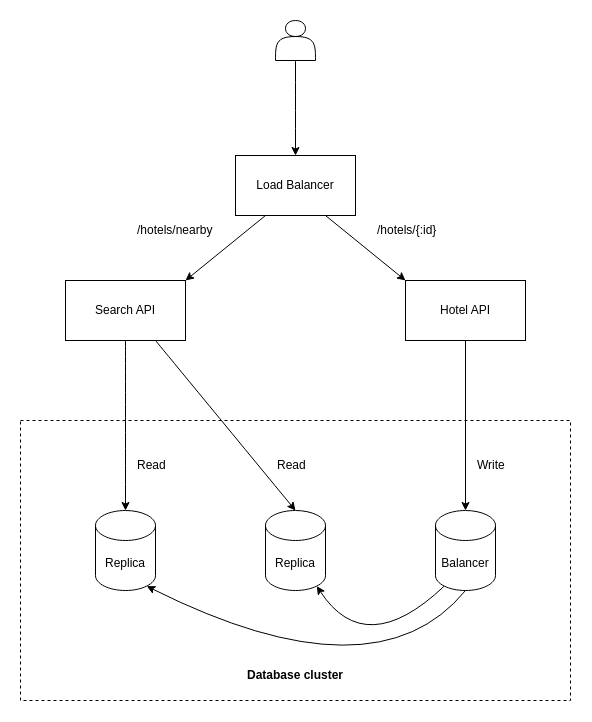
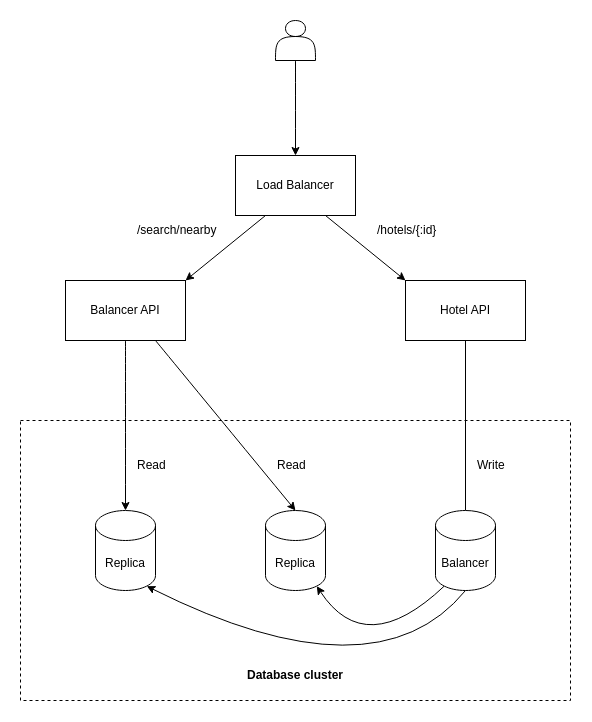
  <mxCell id="0" />
  <mxCell id="1" parent="0" />
  <mxCell id="2" style="rounded=0;orthogonalLoop=1;jettySize=auto;html=1;exitX=0.25;exitY=1;exitDx=0;exitDy=0;entryX=1;entryY=0;entryDx=0;entryDy=0;" edge="1" parent="1" source="4" target="12"><mxGeometry relative="1" as="geometry" /></mxCell>
  <mxCell id="3" style="edgeStyle=none;rounded=0;orthogonalLoop=1;jettySize=auto;html=1;exitX=0.75;exitY=1;exitDx=0;exitDy=0;entryX=0;entryY=0;entryDx=0;entryDy=0;" edge="1" parent="1" source="4" target="9"><mxGeometry relative="1" as="geometry" /></mxCell>
  <mxCell id="4" value="Load Balancer" style="rounded=0;whiteSpace=wrap;html=1;" vertex="1" parent="1"><mxGeometry x="235" y="155" width="120" height="60" as="geometry" /></mxCell>
  <mxCell id="5" style="edgeStyle=none;curved=1;orthogonalLoop=1;jettySize=auto;html=1;exitX=0.5;exitY=1;exitDx=0;exitDy=0;entryX=0.5;entryY=0;entryDx=0;entryDy=0;" edge="1" parent="1" source="6" target="4"><mxGeometry relative="1" as="geometry" /></mxCell>
  <mxCell id="6" value="" style="shape=actor;whiteSpace=wrap;html=1;" vertex="1" parent="1"><mxGeometry x="275" y="20" width="40" height="40" as="geometry" /></mxCell>
  <mxCell id="7" value="" style="rounded=0;whiteSpace=wrap;html=1;dashed=1;" vertex="1" parent="1"><mxGeometry x="20" y="420" width="550" height="280" as="geometry" /></mxCell>
- <mxCell id="8" style="edgeStyle=none;rounded=0;orthogonalLoop=1;jettySize=auto;html=1;exitX=0.5;exitY=1;exitDx=0;exitDy=0;entryX=0.5;entryY=0;entryDx=0;entryDy=0;entryPerimeter=0;" edge="1" parent="1" source="9" target="17"><mxGeometry relative="1" as="geometry" /></mxCell>
+ <mxCell id="8" style="edgeStyle=none;rounded=0;orthogonalLoop=1;jettySize=auto;html=1;exitX=0.5;exitY=1;exitDx=0;exitDy=0;entryX=0.5;entryY=0;entryDx=0;entryDy=0;entryPerimeter=0;endArrow=none;" edge="1" parent="1" source="9" target="17"><mxGeometry relative="1" as="geometry" /></mxCell>
  <mxCell id="9" value="Hotel API" style="rounded=0;whiteSpace=wrap;html=1;" vertex="1" parent="1"><mxGeometry x="405" y="280" width="120" height="60" as="geometry" /></mxCell>
  <mxCell id="10" style="edgeStyle=none;curved=1;orthogonalLoop=1;jettySize=auto;html=1;exitX=0.5;exitY=1;exitDx=0;exitDy=0;entryX=0.5;entryY=0;entryDx=0;entryDy=0;entryPerimeter=0;" edge="1" parent="1" source="12" target="19"><mxGeometry relative="1" as="geometry" /></mxCell>
  <mxCell id="11" style="edgeStyle=none;curved=1;orthogonalLoop=1;jettySize=auto;html=1;exitX=0.75;exitY=1;exitDx=0;exitDy=0;entryX=0.5;entryY=0;entryDx=0;entryDy=0;entryPerimeter=0;" edge="1" parent="1" source="12" target="18"><mxGeometry relative="1" as="geometry" /></mxCell>
- <mxCell id="12" value="Search API" style="rounded=0;whiteSpace=wrap;html=1;" vertex="1" parent="1"><mxGeometry x="65" y="280" width="120" height="60" as="geometry" /></mxCell>
- <mxCell id="13" value="/hotels/nearby" style="text;html=1;strokeColor=none;fillColor=none;align=left;verticalAlign=middle;whiteSpace=wrap;rounded=0;" vertex="1" parent="1"><mxGeometry x="135" y="220" width="80" height="20" as="geometry" /></mxCell>
+ <mxCell id="12" value="Balancer API" style="rounded=0;whiteSpace=wrap;html=1;" vertex="1" parent="1"><mxGeometry x="65" y="280" width="120" height="60" as="geometry" /></mxCell>
+ <mxCell id="13" value="/search/nearby" style="text;html=1;strokeColor=none;fillColor=none;align=left;verticalAlign=middle;whiteSpace=wrap;rounded=0;" vertex="1" parent="1"><mxGeometry x="135" y="220" width="80" height="20" as="geometry" /></mxCell>
  <mxCell id="14" value="/hotels/{:id}" style="text;html=1;strokeColor=none;fillColor=none;align=left;verticalAlign=middle;whiteSpace=wrap;rounded=0;" vertex="1" parent="1"><mxGeometry x="375" y="220" width="80" height="20" as="geometry" /></mxCell>
  <mxCell id="15" style="edgeStyle=none;orthogonalLoop=1;jettySize=auto;html=1;exitX=0.145;exitY=1;exitDx=0;exitDy=-4.35;exitPerimeter=0;entryX=0.855;entryY=1;entryDx=0;entryDy=-4.35;entryPerimeter=0;curved=1;" edge="1" parent="1" source="17" target="18"><mxGeometry relative="1" as="geometry"><Array as="points"><mxPoint x="365" y="660" /></Array></mxGeometry></mxCell>
  <mxCell id="16" style="edgeStyle=none;curved=1;orthogonalLoop=1;jettySize=auto;html=1;exitX=0.5;exitY=1;exitDx=0;exitDy=0;exitPerimeter=0;entryX=0.855;entryY=1;entryDx=0;entryDy=-4.35;entryPerimeter=0;" edge="1" parent="1" source="17" target="19"><mxGeometry relative="1" as="geometry"><Array as="points"><mxPoint x="375" y="700" /></Array></mxGeometry></mxCell>
  <mxCell id="17" value="Balancer" style="shape=cylinder3;whiteSpace=wrap;html=1;boundedLbl=1;backgroundOutline=1;size=15;" vertex="1" parent="1"><mxGeometry x="435" y="510" width="60" height="80" as="geometry" /></mxCell>
  <mxCell id="18" value="Replica" style="shape=cylinder3;whiteSpace=wrap;html=1;boundedLbl=1;backgroundOutline=1;size=15;" vertex="1" parent="1"><mxGeometry x="265" y="510" width="60" height="80" as="geometry" /></mxCell>
  <mxCell id="19" value="Replica" style="shape=cylinder3;whiteSpace=wrap;html=1;boundedLbl=1;backgroundOutline=1;size=15;" vertex="1" parent="1"><mxGeometry x="95" y="510" width="60" height="80" as="geometry" /></mxCell>
  <mxCell id="20" value="Write" style="text;html=1;strokeColor=none;fillColor=none;align=left;verticalAlign=middle;whiteSpace=wrap;rounded=0;" vertex="1" parent="1"><mxGeometry x="475" y="450" width="60" height="30" as="geometry" /></mxCell>
  <mxCell id="21" value="Read" style="text;html=1;strokeColor=none;fillColor=none;align=left;verticalAlign=middle;whiteSpace=wrap;rounded=0;" vertex="1" parent="1"><mxGeometry x="275" y="450" width="60" height="30" as="geometry" /></mxCell>
  <mxCell id="22" value="Read" style="text;html=1;strokeColor=none;fillColor=none;align=left;verticalAlign=middle;whiteSpace=wrap;rounded=0;" vertex="1" parent="1"><mxGeometry x="135" y="450" width="60" height="30" as="geometry" /></mxCell>
  <mxCell id="23" value="&lt;b&gt;Database cluster&lt;/b&gt;" style="text;html=1;strokeColor=none;fillColor=none;align=center;verticalAlign=middle;whiteSpace=wrap;rounded=0;" vertex="1" parent="1"><mxGeometry x="240" y="660" width="110" height="30" as="geometry" /></mxCell>
